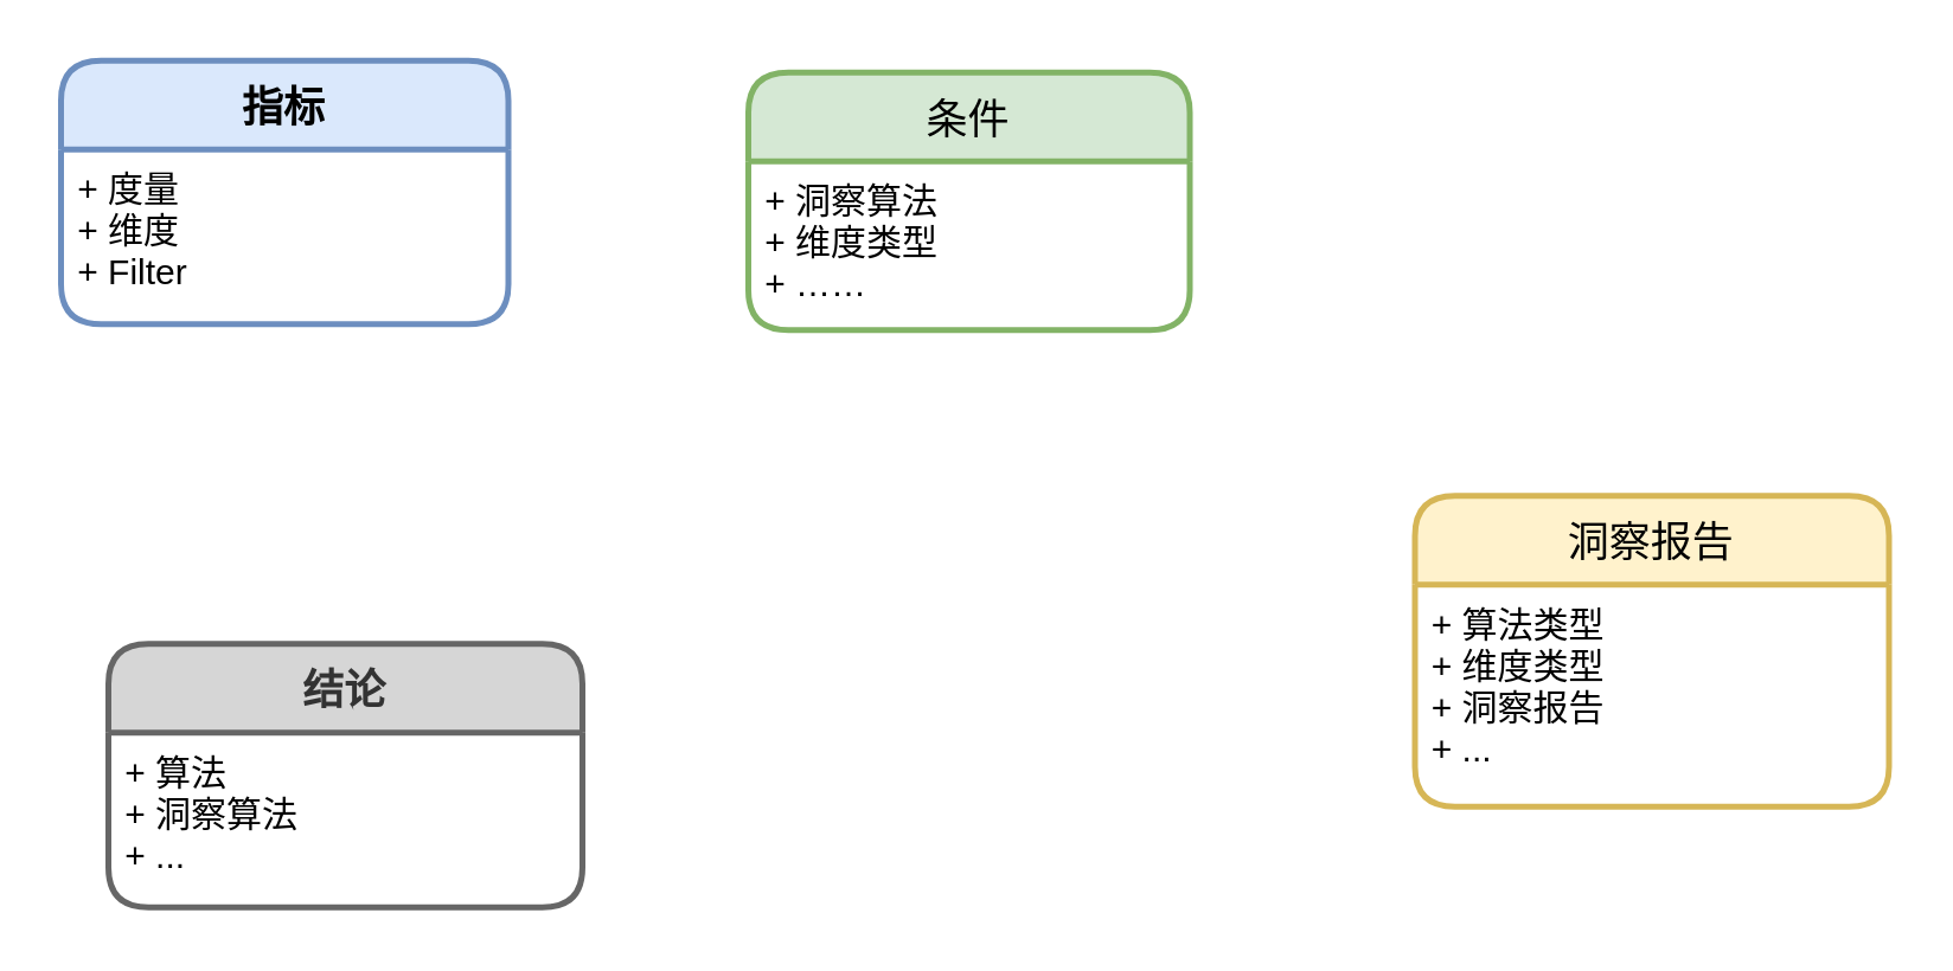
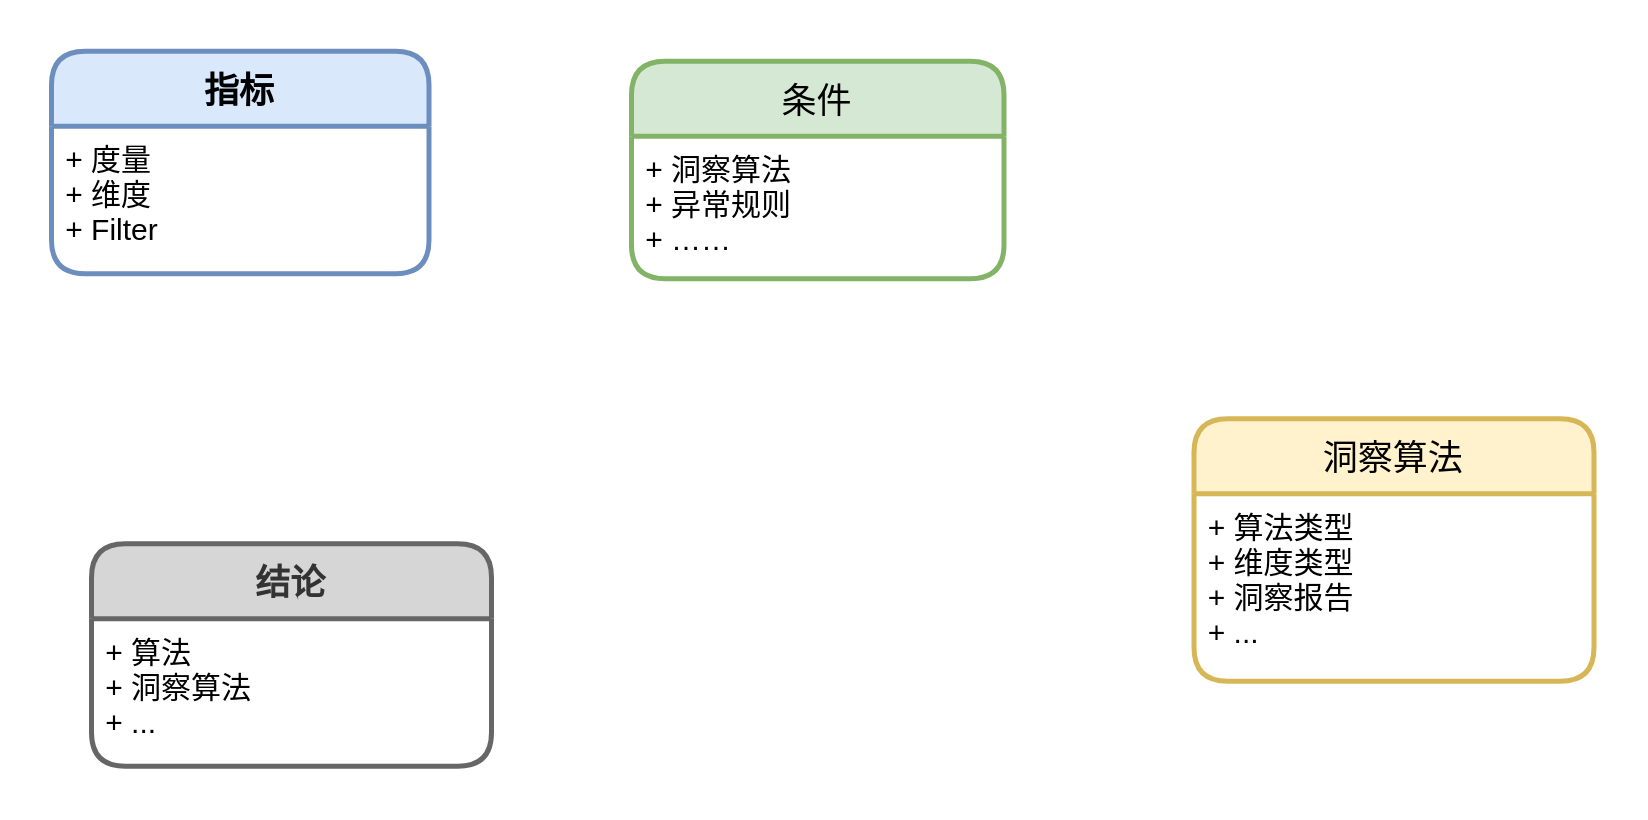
  <mxCell id="0" />
  <mxCell id="1" parent="0" />
  <mxCell id="2" value="指标" style="swimlane;childLayout=stackLayout;horizontal=1;startSize=30;horizontalStack=0;fillColor=#dae8fc;rounded=1;fontSize=14;fontStyle=1;strokeWidth=2;resizeParent=0;resizeLast=1;shadow=0;dashed=0;align=center;strokeColor=#6c8ebf;" vertex="1" parent="1"><mxGeometry x="20" y="20" width="151" height="89" as="geometry" /></mxCell>
  <mxCell id="3" value="+ 度量&#10;+ 维度&#10;+ Filter" style="align=left;strokeColor=none;fillColor=none;spacingLeft=4;fontSize=12;verticalAlign=top;resizable=0;rotatable=0;part=1;" vertex="1" parent="2"><mxGeometry y="30" width="151" height="59" as="geometry" /></mxCell>
  <mxCell id="4" value="条件" style="swimlane;childLayout=stackLayout;horizontal=1;startSize=30;horizontalStack=0;fillColor=#d5e8d4;rounded=1;fontSize=14;fontStyle=0;strokeWidth=2;resizeParent=0;resizeLast=1;shadow=0;dashed=0;align=center;strokeColor=#82b366;" vertex="1" parent="1"><mxGeometry x="252" y="24" width="149" height="87" as="geometry"><mxRectangle x="1237" y="69" width="55" height="30" as="alternateBounds" /></mxGeometry></mxCell>
- <mxCell id="5" value="+ 洞察算法&#10;+ 维度类型&#10;+ ……" style="align=left;strokeColor=none;fillColor=none;spacingLeft=4;fontSize=12;verticalAlign=top;resizable=0;rotatable=0;part=1;" vertex="1" parent="4"><mxGeometry y="30" width="149" height="57" as="geometry" /></mxCell>
+ <mxCell id="5" value="+ 洞察算法&#10;+ 异常规则&#10;+ ……" style="align=left;strokeColor=none;fillColor=none;spacingLeft=4;fontSize=12;verticalAlign=top;resizable=0;rotatable=0;part=1;" vertex="1" parent="4"><mxGeometry y="30" width="149" height="57" as="geometry" /></mxCell>
  <mxCell id="6" value="结论" style="swimlane;childLayout=stackLayout;horizontal=1;startSize=30;horizontalStack=0;fillColor=#D6D6D6;fontColor=#333333;rounded=1;fontSize=14;fontStyle=1;strokeWidth=2;resizeParent=0;resizeLast=1;shadow=0;dashed=0;align=center;strokeColor=#666666;" vertex="1" parent="1"><mxGeometry x="36" y="217" width="160" height="89" as="geometry" /></mxCell>
  <mxCell id="7" value="+ 算法&#10;+ 洞察算法&#10;+ ..." style="align=left;strokeColor=none;fillColor=none;spacingLeft=4;fontSize=12;verticalAlign=top;resizable=0;rotatable=0;part=1;" vertex="1" parent="6"><mxGeometry y="30" width="160" height="59" as="geometry" /></mxCell>
- <mxCell id="8" value="洞察报告" style="swimlane;childLayout=stackLayout;horizontal=1;startSize=30;horizontalStack=0;fillColor=#fff2cc;rounded=1;fontSize=14;fontStyle=0;strokeWidth=2;resizeParent=0;resizeLast=1;shadow=0;dashed=0;align=center;strokeColor=#d6b656;" vertex="1" parent="1"><mxGeometry x="477" y="167" width="160" height="105" as="geometry"><mxRectangle x="1237" y="224" width="83" height="30" as="alternateBounds" /></mxGeometry></mxCell>
+ <mxCell id="8" value="洞察算法" style="swimlane;childLayout=stackLayout;horizontal=1;startSize=30;horizontalStack=0;fillColor=#fff2cc;rounded=1;fontSize=14;fontStyle=0;strokeWidth=2;resizeParent=0;resizeLast=1;shadow=0;dashed=0;align=center;strokeColor=#d6b656;" vertex="1" parent="1"><mxGeometry x="477" y="167" width="160" height="105" as="geometry"><mxRectangle x="1237" y="224" width="83" height="30" as="alternateBounds" /></mxGeometry></mxCell>
  <mxCell id="9" value="+ 算法类型&#10;+ 维度类型&#10;+ 洞察报告&#10;+ ..." style="align=left;strokeColor=none;fillColor=none;spacingLeft=4;fontSize=12;verticalAlign=top;resizable=0;rotatable=0;part=1;" vertex="1" parent="8"><mxGeometry y="30" width="160" height="75" as="geometry" /></mxCell>
